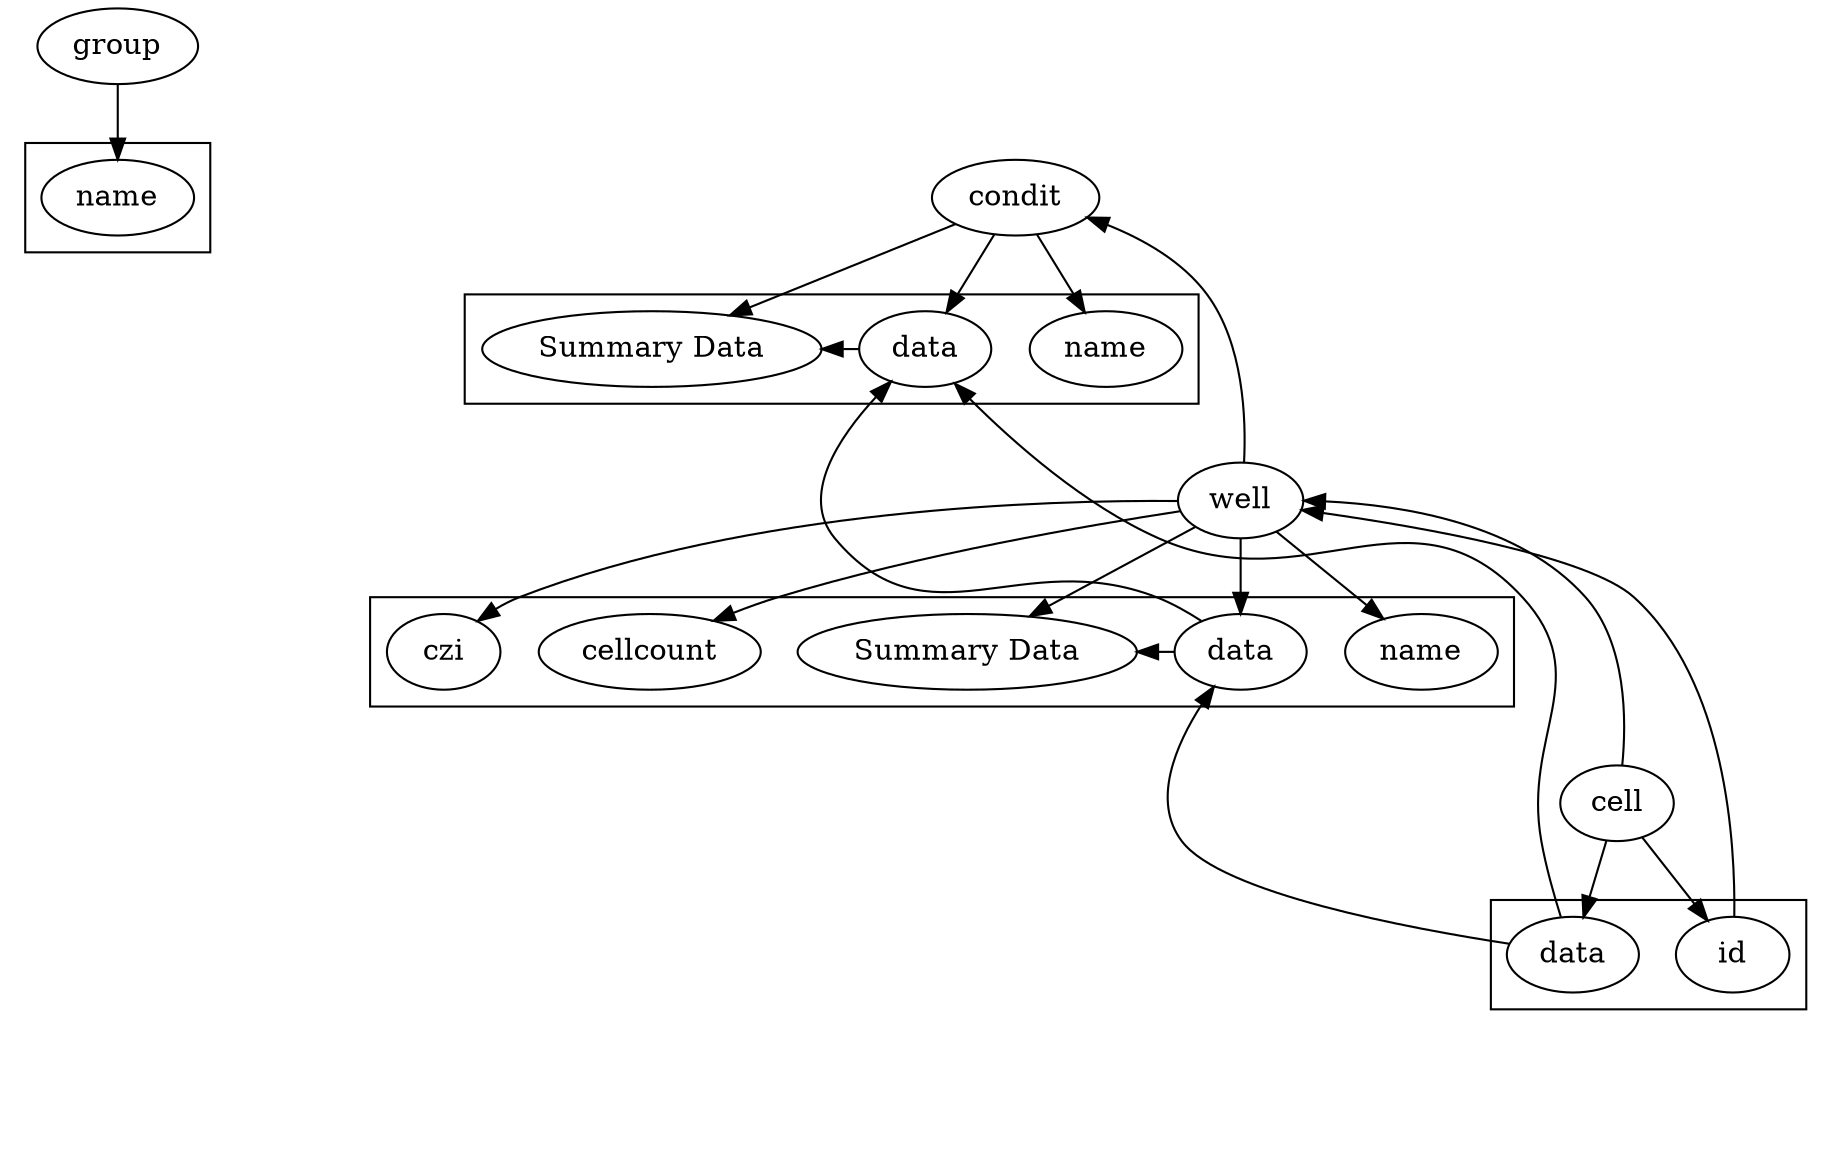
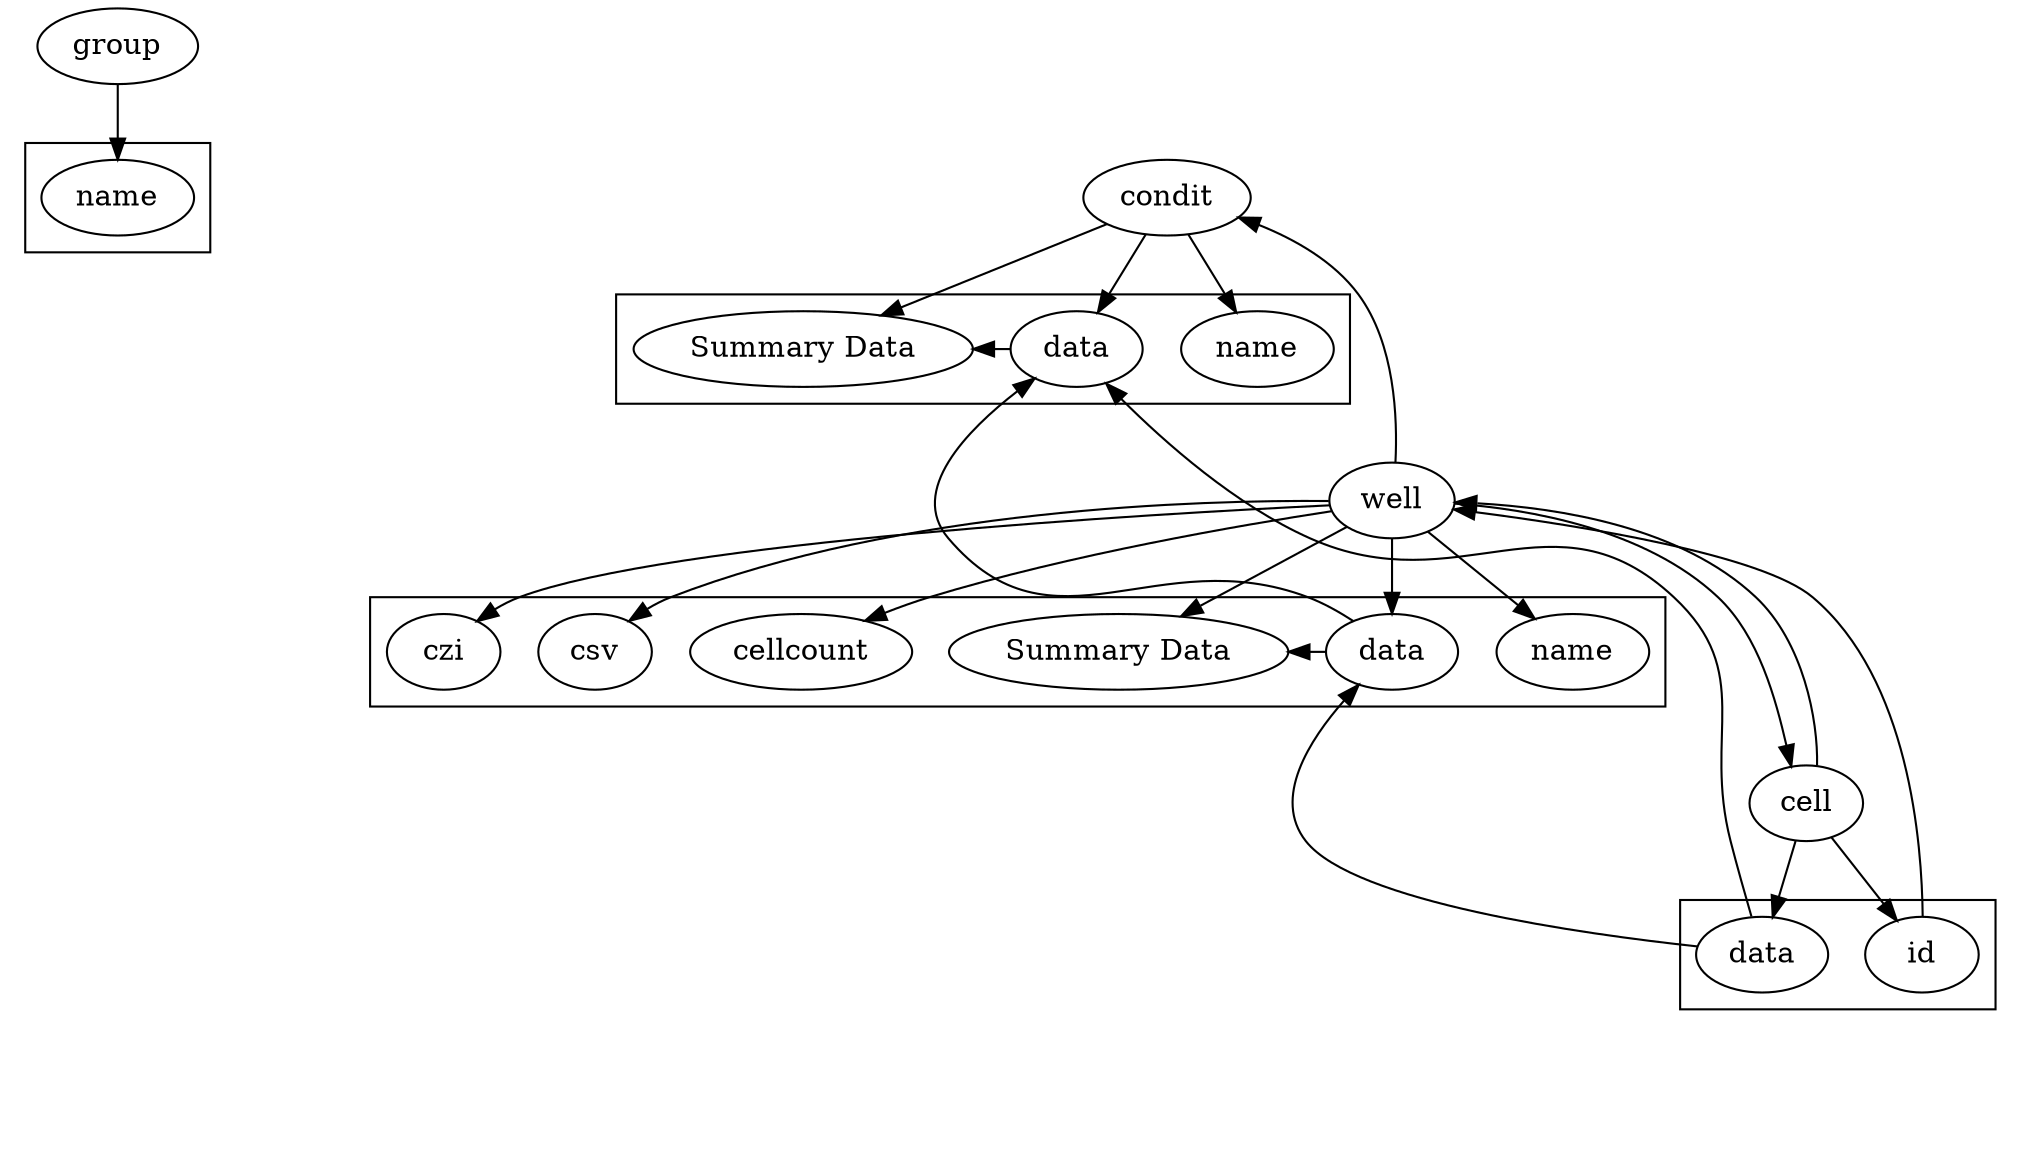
  digraph {
    group
    1 [style=invis]
    condit
    2 [style=invis]
    well
    4 [style=invis]
    cell
    6 [style=invis]
    n9 [label=name]
    n10 [label=name]
    n11 [label=data]
    n12 [label="Summary Data"]
    n13 [label=name]
    n14 [label=data]
    n15 [label="Summary Data"]
    cellcount
+   csv
    czi
    n19 [label=data]
    id
    3 [style=invis]
    5 [style=invis]
    7 [style=invis]
    8 [style=invis]
    subgraph sub_1 {
      rank=same
      group
      1
    }
    subgraph sub_2 {
      rank=same
      condit
      2
    }
    subgraph sub_3 {
      rank=same
      well
      4
    }
    subgraph sub_4 {
      rank=same
      cell
      6
    }
    subgraph cluster_5 {
      n9
    }
    subgraph cluster_6 {
      n10
      n11
      n12
    }
    subgraph cluster_7 {
      n13
      n14
      n15
      cellcount
+     csv
      czi
    }
    subgraph cluster_8 {
      n19
      id
    }
    group -> n9
    1 -> 2 [color=white]
    condit -> n10
    condit -> n11
    condit -> n12
    2 -> 3 [color=white]
    well -> condit
+   well -> cell
    well -> n13
    well -> n14
    well -> n15
    well -> cellcount
+   well -> csv
    well -> czi
    4 -> 5 [color=white]
    cell -> well
    cell -> n19
    cell -> id
    6 -> 7 [color=white]
    n11 -> n12 [constraint=false]
    n14 -> n11 [constraint=false]
    n14 -> n15 [constraint=false]
    n19 -> n11 [constraint=false]
    n19 -> n14 [constraint=false]
    id -> well
    3 -> 4 [color=white]
    5 -> 6 [color=white]
    7 -> 8 [color=white]
  }
